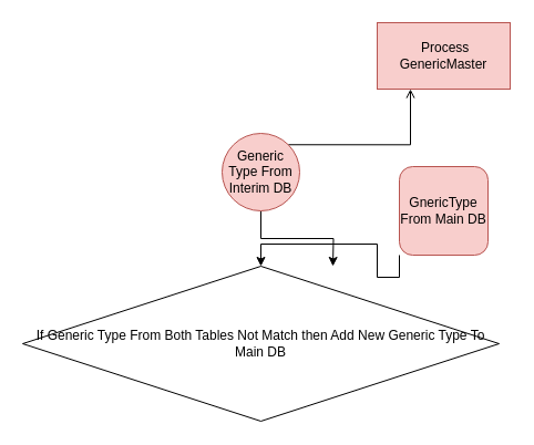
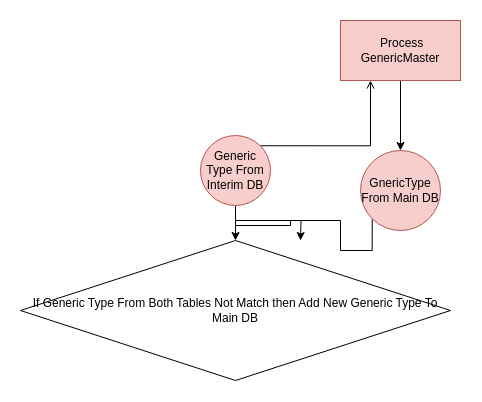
  <mxCell id="0" />
  <mxCell id="1" parent="0" />
+ <mxCell id="2" value="" style="edgeStyle=orthogonalEdgeStyle;rounded=0;orthogonalLoop=1;jettySize=auto;html=1;" edge="1" parent="1" source="3" target="5"><mxGeometry relative="1" as="geometry" /></mxCell>
  <mxCell id="3" value="&amp;nbsp;Process GenericMaster" style="rounded=0;whiteSpace=wrap;html=1;fillColor=#f8cecc;strokeColor=#b85450;" vertex="1" parent="1"><mxGeometry x="340" y="20" width="120" height="60" as="geometry" /></mxCell>
  <mxCell id="4" style="edgeStyle=orthogonalEdgeStyle;rounded=0;orthogonalLoop=1;jettySize=auto;html=1;exitX=0;exitY=1;exitDx=0;exitDy=0;" edge="1" parent="1" source="5" target="9"><mxGeometry relative="1" as="geometry" /></mxCell>
- <mxCell id="5" value="GnericType From Main DB" style="whiteSpace=wrap;html=1;fillColor=#f8cecc;strokeColor=#b85450;rounded=1;" vertex="1" parent="1"><mxGeometry x="360" y="150" width="80" height="80" as="geometry" /></mxCell>
+ <mxCell id="5" value="GnericType From Main DB" style="ellipse;whiteSpace=wrap;html=1;fillColor=#f8cecc;strokeColor=#b85450;rounded=0;" vertex="1" parent="1"><mxGeometry x="360" y="150" width="80" height="80" as="geometry" /></mxCell>
  <mxCell id="6" style="edgeStyle=orthogonalEdgeStyle;rounded=0;orthogonalLoop=1;jettySize=auto;html=1;exitX=1;exitY=0;exitDx=0;exitDy=0;entryX=0.25;entryY=1;entryDx=0;entryDy=0;endArrow=open;" edge="1" parent="1" source="8" target="3"><mxGeometry relative="1" as="geometry" /></mxCell>
  <mxCell id="7" style="edgeStyle=orthogonalEdgeStyle;rounded=0;orthogonalLoop=1;jettySize=auto;html=1;exitX=0.5;exitY=1;exitDx=0;exitDy=0;" edge="1" parent="1" source="8"><mxGeometry relative="1" as="geometry"><mxPoint x="300" y="240" as="targetPoint" /></mxGeometry></mxCell>
- <mxCell id="8" value="Generic&lt;br&gt;Type From Interim DB" style="ellipse;whiteSpace=wrap;html=1;aspect=fixed;fillColor=#f8cecc;strokeColor=#b85450;" vertex="1" parent="1"><mxGeometry x="200" y="120" width="70" height="70" as="geometry" /></mxCell>
+ <mxCell id="8" value="Generic&lt;br&gt;Type From Interim DB" style="ellipse;whiteSpace=wrap;html=1;aspect=fixed;fillColor=#f8cecc;strokeColor=#b85450;" vertex="1" parent="1"><mxGeometry x="200" y="135" width="70" height="70" as="geometry" /></mxCell>
  <mxCell id="9" value="If Generic Type From Both Tables Not Match then Add New Generic Type To Main DB" style="rhombus;whiteSpace=wrap;html=1;" vertex="1" parent="1"><mxGeometry x="20" y="240" width="430" height="140" as="geometry" /></mxCell>
